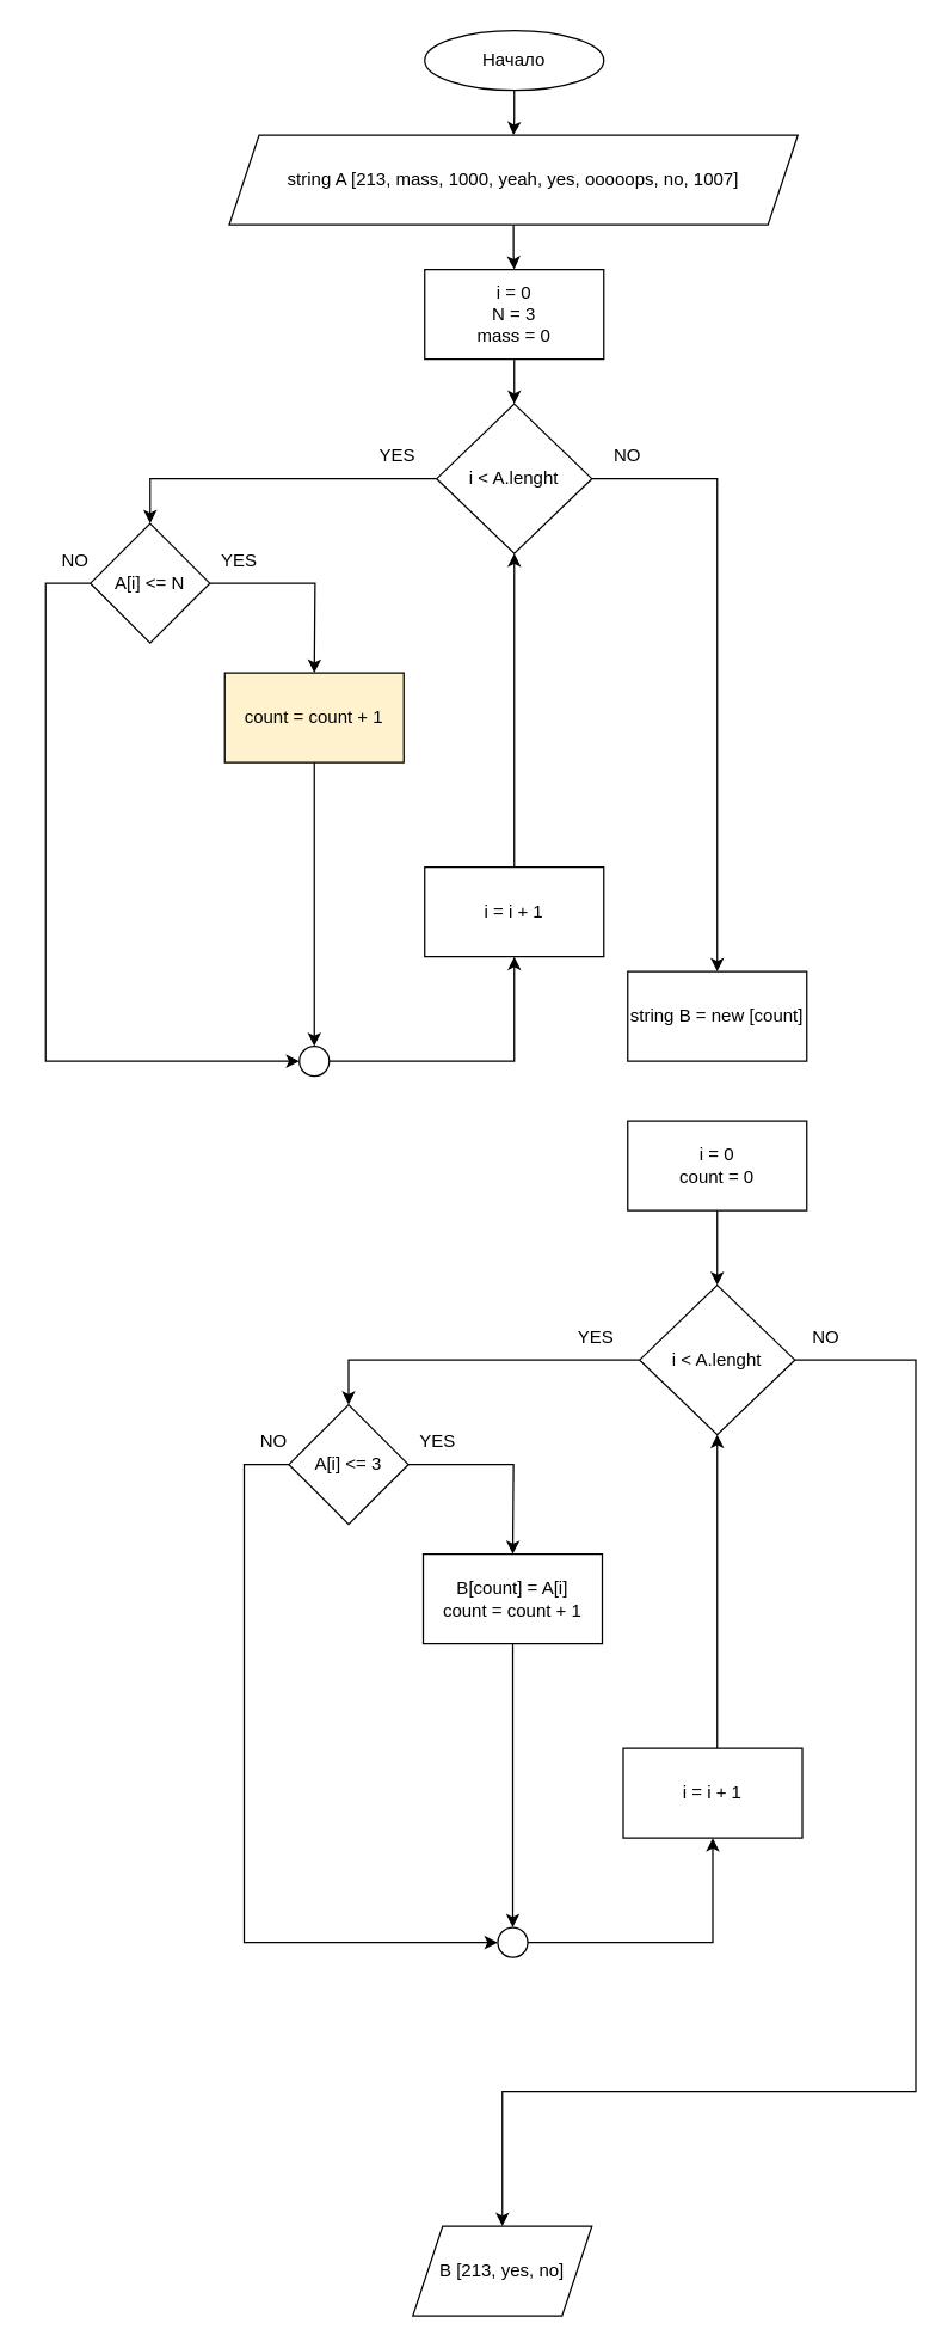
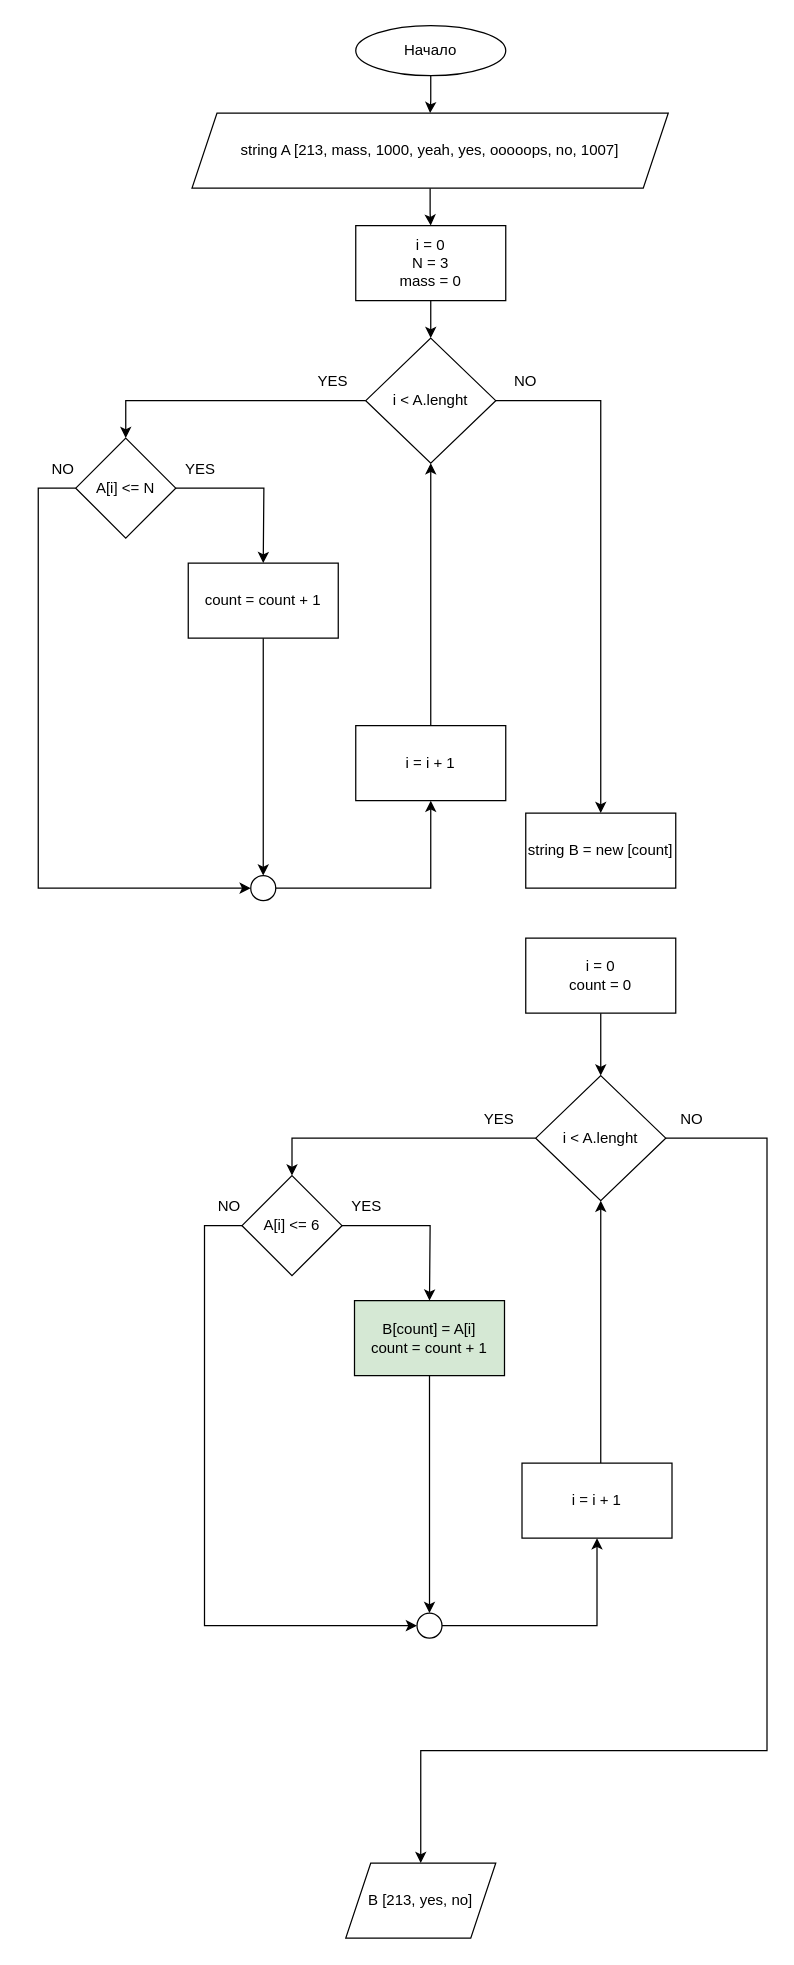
  <mxCell id="0" />
  <mxCell id="1" parent="0" />
  <mxCell id="2" value="" style="edgeStyle=orthogonalEdgeStyle;rounded=0;orthogonalLoop=1;jettySize=auto;html=1;" parent="1" source="3" target="5" edge="1"><mxGeometry relative="1" as="geometry" /></mxCell>
  <mxCell id="3" value="Начало" style="ellipse;whiteSpace=wrap;html=1;" parent="1" vertex="1"><mxGeometry x="284" y="20" width="120" height="40" as="geometry" /></mxCell>
  <mxCell id="4" value="" style="edgeStyle=orthogonalEdgeStyle;rounded=0;orthogonalLoop=1;jettySize=auto;html=1;" parent="1" source="5" target="8" edge="1"><mxGeometry relative="1" as="geometry" /></mxCell>
  <mxCell id="5" value="string A [213, mass, 1000, yeah, yes, ooooops, no, 1007]" style="shape=parallelogram;perimeter=parallelogramPerimeter;whiteSpace=wrap;html=1;fixedSize=1;" parent="1" vertex="1"><mxGeometry x="153" y="90" width="381" height="60" as="geometry" /></mxCell>
  <mxCell id="6" style="edgeStyle=orthogonalEdgeStyle;rounded=0;orthogonalLoop=1;jettySize=auto;html=1;strokeColor=default;endArrow=classic;endFill=1;exitX=1;exitY=0.5;exitDx=0;exitDy=0;" parent="1" source="10" edge="1"><mxGeometry relative="1" as="geometry"><Array as="points"><mxPoint x="480" y="320" /></Array><mxPoint x="404" y="310" as="sourcePoint" /><mxPoint x="480" y="650" as="targetPoint" /></mxGeometry></mxCell>
  <mxCell id="7" value="" style="edgeStyle=orthogonalEdgeStyle;rounded=0;orthogonalLoop=1;jettySize=auto;html=1;" parent="1" source="8" edge="1"><mxGeometry relative="1" as="geometry"><mxPoint x="344" y="270" as="targetPoint" /></mxGeometry></mxCell>
  <mxCell id="8" value="i = 0&lt;br&gt;N = 3&lt;br&gt;mass = 0" style="rounded=0;whiteSpace=wrap;html=1;" parent="1" vertex="1"><mxGeometry x="284" y="180" width="120" height="60" as="geometry" /></mxCell>
  <mxCell id="9" style="edgeStyle=orthogonalEdgeStyle;rounded=0;orthogonalLoop=1;jettySize=auto;html=1;entryX=0.5;entryY=0;entryDx=0;entryDy=0;" parent="1" source="10" target="14" edge="1"><mxGeometry relative="1" as="geometry" /></mxCell>
  <mxCell id="10" value="i &amp;lt; A.lenght" style="rhombus;whiteSpace=wrap;html=1;" parent="1" vertex="1"><mxGeometry x="292" y="270" width="104" height="100" as="geometry" /></mxCell>
  <mxCell id="11" value="NO" style="text;html=1;strokeColor=none;fillColor=none;align=center;verticalAlign=middle;whiteSpace=wrap;rounded=0;" parent="1" vertex="1"><mxGeometry x="390" y="290" width="60" height="30" as="geometry" /></mxCell>
  <mxCell id="12" style="edgeStyle=orthogonalEdgeStyle;rounded=0;orthogonalLoop=1;jettySize=auto;html=1;" parent="1" source="14" edge="1"><mxGeometry relative="1" as="geometry"><mxPoint x="210" y="450" as="targetPoint" /></mxGeometry></mxCell>
  <mxCell id="13" style="edgeStyle=orthogonalEdgeStyle;rounded=0;orthogonalLoop=1;jettySize=auto;html=1;" parent="1" source="14" target="21" edge="1"><mxGeometry relative="1" as="geometry"><Array as="points"><mxPoint x="30" y="390" /><mxPoint x="30" y="710" /></Array><mxPoint x="30" y="710" as="targetPoint" /></mxGeometry></mxCell>
  <mxCell id="14" value="A[i] &amp;lt;= N" style="rhombus;whiteSpace=wrap;html=1;" parent="1" vertex="1"><mxGeometry x="60" y="350" width="80" height="80" as="geometry" /></mxCell>
  <mxCell id="15" style="edgeStyle=orthogonalEdgeStyle;rounded=0;orthogonalLoop=1;jettySize=auto;html=1;entryX=0.5;entryY=0;entryDx=0;entryDy=0;" parent="1" source="16" target="21" edge="1"><mxGeometry relative="1" as="geometry" /></mxCell>
- <mxCell id="16" value="count = count + 1" style="rounded=0;whiteSpace=wrap;html=1;fillColor=#fff2cc;" parent="1" vertex="1"><mxGeometry x="150" y="450" width="120" height="60" as="geometry" /></mxCell>
+ <mxCell id="16" value="count = count + 1" style="rounded=0;whiteSpace=wrap;html=1;" parent="1" vertex="1"><mxGeometry x="150" y="450" width="120" height="60" as="geometry" /></mxCell>
  <mxCell id="17" value="YES" style="text;html=1;strokeColor=none;fillColor=none;align=center;verticalAlign=middle;whiteSpace=wrap;rounded=0;" parent="1" vertex="1"><mxGeometry x="236" y="290" width="60" height="30" as="geometry" /></mxCell>
  <mxCell id="18" value="YES" style="text;html=1;strokeColor=none;fillColor=none;align=center;verticalAlign=middle;whiteSpace=wrap;rounded=0;" parent="1" vertex="1"><mxGeometry x="130" y="360" width="60" height="30" as="geometry" /></mxCell>
  <mxCell id="19" value="NO" style="text;html=1;strokeColor=none;fillColor=none;align=center;verticalAlign=middle;whiteSpace=wrap;rounded=0;" parent="1" vertex="1"><mxGeometry x="20" y="360" width="60" height="30" as="geometry" /></mxCell>
  <mxCell id="20" style="edgeStyle=orthogonalEdgeStyle;rounded=0;orthogonalLoop=1;jettySize=auto;html=1;entryX=0.5;entryY=1;entryDx=0;entryDy=0;" parent="1" source="21" target="23" edge="1"><mxGeometry relative="1" as="geometry" /></mxCell>
  <mxCell id="21" value="" style="ellipse;whiteSpace=wrap;html=1;aspect=fixed;" parent="1" vertex="1"><mxGeometry x="200" y="700" width="20" height="20" as="geometry" /></mxCell>
  <mxCell id="22" style="edgeStyle=orthogonalEdgeStyle;rounded=0;orthogonalLoop=1;jettySize=auto;html=1;entryX=0.5;entryY=1;entryDx=0;entryDy=0;" parent="1" source="23" target="10" edge="1"><mxGeometry relative="1" as="geometry" /></mxCell>
  <mxCell id="23" value="i = i + 1" style="rounded=0;whiteSpace=wrap;html=1;" parent="1" vertex="1"><mxGeometry x="284" y="580" width="120" height="60" as="geometry" /></mxCell>
  <mxCell id="24" value="string B = new [count]" style="rounded=0;whiteSpace=wrap;html=1;" vertex="1" parent="1"><mxGeometry x="420" y="650" width="120" height="60" as="geometry" /></mxCell>
  <mxCell id="25" value="" style="edgeStyle=orthogonalEdgeStyle;rounded=0;orthogonalLoop=1;jettySize=auto;html=1;" edge="1" parent="1" source="26"><mxGeometry relative="1" as="geometry"><mxPoint x="480" y="860" as="targetPoint" /></mxGeometry></mxCell>
  <mxCell id="26" value="i = 0&lt;br&gt;count = 0" style="rounded=0;whiteSpace=wrap;html=1;" vertex="1" parent="1"><mxGeometry x="420" y="750" width="120" height="60" as="geometry" /></mxCell>
  <mxCell id="27" style="edgeStyle=orthogonalEdgeStyle;rounded=0;orthogonalLoop=1;jettySize=auto;html=1;strokeColor=default;endArrow=classic;endFill=1;exitX=1;exitY=0.5;exitDx=0;exitDy=0;entryX=0.5;entryY=0;entryDx=0;entryDy=0;" edge="1" parent="1" source="29" target="43"><mxGeometry relative="1" as="geometry"><Array as="points"><mxPoint x="613" y="910" /><mxPoint x="613" y="1400" /><mxPoint x="336" y="1400" /></Array><mxPoint x="537" y="900" as="sourcePoint" /><mxPoint x="340" y="1430" as="targetPoint" /></mxGeometry></mxCell>
  <mxCell id="28" style="edgeStyle=orthogonalEdgeStyle;rounded=0;orthogonalLoop=1;jettySize=auto;html=1;entryX=0.5;entryY=0;entryDx=0;entryDy=0;" edge="1" parent="1" source="29" target="33"><mxGeometry relative="1" as="geometry" /></mxCell>
  <mxCell id="29" value="i &amp;lt; A.lenght" style="rhombus;whiteSpace=wrap;html=1;" vertex="1" parent="1"><mxGeometry x="428" y="860" width="104" height="100" as="geometry" /></mxCell>
  <mxCell id="30" value="NO" style="text;html=1;strokeColor=none;fillColor=none;align=center;verticalAlign=middle;whiteSpace=wrap;rounded=0;" vertex="1" parent="1"><mxGeometry x="523" y="880" width="60" height="30" as="geometry" /></mxCell>
  <mxCell id="31" style="edgeStyle=orthogonalEdgeStyle;rounded=0;orthogonalLoop=1;jettySize=auto;html=1;" edge="1" parent="1" source="33"><mxGeometry relative="1" as="geometry"><mxPoint x="343" y="1040" as="targetPoint" /></mxGeometry></mxCell>
  <mxCell id="32" style="edgeStyle=orthogonalEdgeStyle;rounded=0;orthogonalLoop=1;jettySize=auto;html=1;" edge="1" parent="1" source="33" target="40"><mxGeometry relative="1" as="geometry"><Array as="points"><mxPoint x="163" y="980" /><mxPoint x="163" y="1300" /></Array><mxPoint x="163" y="1300" as="targetPoint" /></mxGeometry></mxCell>
- <mxCell id="33" value="A[i] &amp;lt;= 3" style="rhombus;whiteSpace=wrap;html=1;" vertex="1" parent="1"><mxGeometry x="193" y="940" width="80" height="80" as="geometry" /></mxCell>
+ <mxCell id="33" value="A[i] &amp;lt;= 6" style="rhombus;whiteSpace=wrap;html=1;" vertex="1" parent="1"><mxGeometry x="193" y="940" width="80" height="80" as="geometry" /></mxCell>
  <mxCell id="34" style="edgeStyle=orthogonalEdgeStyle;rounded=0;orthogonalLoop=1;jettySize=auto;html=1;entryX=0.5;entryY=0;entryDx=0;entryDy=0;" edge="1" parent="1" source="35" target="40"><mxGeometry relative="1" as="geometry" /></mxCell>
- <mxCell id="35" value="B[count] = A[i]&lt;br&gt;count = count + 1" style="rounded=0;whiteSpace=wrap;html=1;" vertex="1" parent="1"><mxGeometry x="283" y="1040" width="120" height="60" as="geometry" /></mxCell>
+ <mxCell id="35" value="B[count] = A[i]&lt;br&gt;count = count + 1" style="rounded=0;whiteSpace=wrap;html=1;fillColor=#d5e8d4;" vertex="1" parent="1"><mxGeometry x="283" y="1040" width="120" height="60" as="geometry" /></mxCell>
  <mxCell id="36" value="YES" style="text;html=1;strokeColor=none;fillColor=none;align=center;verticalAlign=middle;whiteSpace=wrap;rounded=0;" vertex="1" parent="1"><mxGeometry x="369" y="880" width="60" height="30" as="geometry" /></mxCell>
  <mxCell id="37" value="YES" style="text;html=1;strokeColor=none;fillColor=none;align=center;verticalAlign=middle;whiteSpace=wrap;rounded=0;" vertex="1" parent="1"><mxGeometry x="263" y="950" width="60" height="30" as="geometry" /></mxCell>
  <mxCell id="38" value="NO" style="text;html=1;strokeColor=none;fillColor=none;align=center;verticalAlign=middle;whiteSpace=wrap;rounded=0;" vertex="1" parent="1"><mxGeometry x="153" y="950" width="60" height="30" as="geometry" /></mxCell>
  <mxCell id="39" style="edgeStyle=orthogonalEdgeStyle;rounded=0;orthogonalLoop=1;jettySize=auto;html=1;entryX=0.5;entryY=1;entryDx=0;entryDy=0;" edge="1" parent="1" source="40" target="42"><mxGeometry relative="1" as="geometry" /></mxCell>
  <mxCell id="40" value="" style="ellipse;whiteSpace=wrap;html=1;aspect=fixed;" vertex="1" parent="1"><mxGeometry x="333" y="1290" width="20" height="20" as="geometry" /></mxCell>
  <mxCell id="41" style="edgeStyle=orthogonalEdgeStyle;rounded=0;orthogonalLoop=1;jettySize=auto;html=1;entryX=0.5;entryY=1;entryDx=0;entryDy=0;" edge="1" parent="1" source="42" target="29"><mxGeometry relative="1" as="geometry"><Array as="points"><mxPoint x="480" y="1140" /><mxPoint x="480" y="1140" /></Array></mxGeometry></mxCell>
  <mxCell id="42" value="i = i + 1" style="rounded=0;whiteSpace=wrap;html=1;" vertex="1" parent="1"><mxGeometry x="417" y="1170" width="120" height="60" as="geometry" /></mxCell>
  <mxCell id="43" value="B [213, yes, no]" style="shape=parallelogram;perimeter=parallelogramPerimeter;whiteSpace=wrap;html=1;fixedSize=1;" vertex="1" parent="1"><mxGeometry x="276" y="1490" width="120" height="60" as="geometry" /></mxCell>
